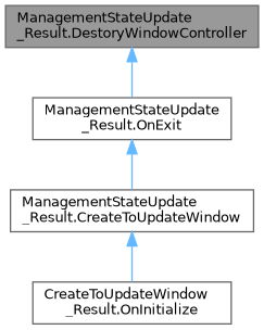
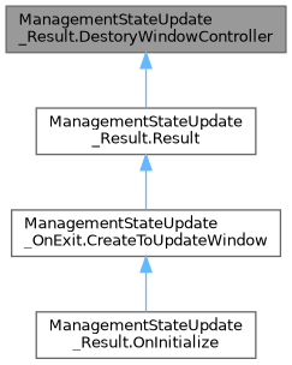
  digraph {
    rankdir=TB
    node [color=grey40 fillcolor=white fontname=Helvetica fontsize=10 shape=box style=filled]
    edge [color=steelblue1 dir=back fontname=Helvetica fontsize=10 labelfontname=Helvetica labelfontsize=10 style=solid]
    n1 [color=gray40 fillcolor=grey60 fontcolor=black height=0.2 label="ManagementStateUpdate\l_Result.DestoryWindowController" width=0.4]
-   n2 [height=0.2 label="ManagementStateUpdate\l_Result.OnExit" width=0.4]
-   n3 [height=0.2 label="ManagementStateUpdate\l_Result.CreateToUpdateWindow" width=0.4]
-   n4 [height=0.2 label="CreateToUpdateWindow\l_Result.OnInitialize" width=0.4]
+   n2 [height=0.2 label="ManagementStateUpdate\l_Result.Result" width=0.4]
+   n3 [height=0.2 label="ManagementStateUpdate\l_OnExit.CreateToUpdateWindow" width=0.4]
+   n4 [height=0.2 label="ManagementStateUpdate\l_Result.OnInitialize" width=0.4]
    n1 -> n2
    n2 -> n3
    n3 -> n4
  }
